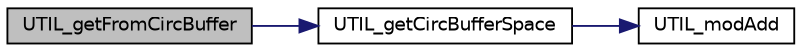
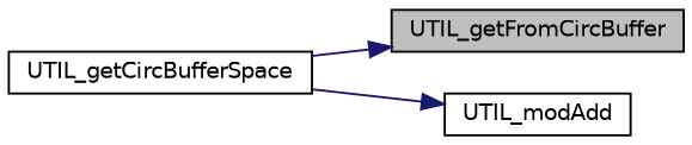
  digraph {
    rankdir=LR
    node [color=black fillcolor=white fontname=Helvetica fontsize=10 shape=record style=filled]
    edge [color=midnightblue fontname=Helvetica fontsize=10 labelfontname=Helvetica labelfontsize=10 style=solid]
    n1 [fillcolor=grey75 fontcolor=black height=0.2 label=UTIL_getFromCircBuffer width=0.4]
    n2 [height=0.2 label=UTIL_getCircBufferSpace width=0.4]
    n3 [height=0.2 label=UTIL_modAdd width=0.4]
-   n1 -> n2
+   n2 -> n1
    n2 -> n3
  }
